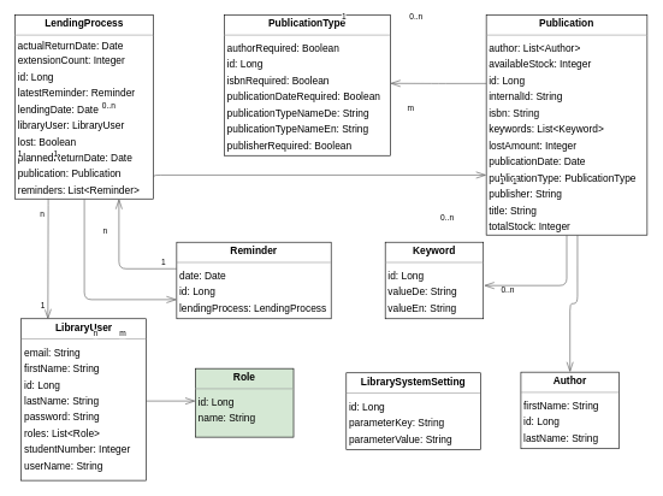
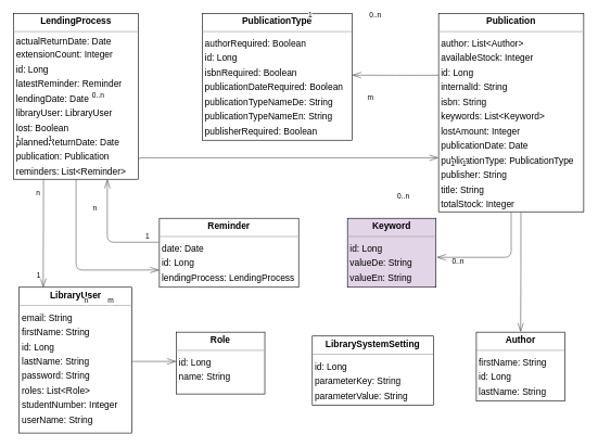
  <mxCell id="0" />
  <mxCell id="1" parent="0" />
- <mxCell id="2" value="&lt;p style=&quot;margin:0px;margin-top:4px;text-align:center;&quot;&gt;&lt;b&gt;Author&lt;/b&gt;&lt;/p&gt;&lt;hr size=&quot;1&quot;&gt;&lt;p style=&quot;margin:0 0 0 4px;line-height:1.6;&quot;&gt;firstName: String&lt;/p&gt;&lt;p style=&quot;margin:0 0 0 4px;line-height:1.6;&quot;&gt; id: Long&lt;br&gt; lastName: String&lt;/p&gt;" style="verticalAlign=top;align=left;overflow=fill;fontSize=14;fontFamily=Helvetica;html=1;rounded=0;shadow=0;comic=0;labelBackgroundColor=none;strokeWidth=1;" parent="1" vertex="1"><mxGeometry x="721" y="515" width="136" height="106" as="geometry" /></mxCell>
- <mxCell id="3" value="&lt;p style=&quot;margin:0px;margin-top:4px;text-align:center;&quot;&gt;&lt;b&gt;Keyword&lt;/b&gt;&lt;/p&gt;&lt;hr size=&quot;1&quot;&gt;&lt;p style=&quot;margin:0 0 0 4px;line-height:1.6;&quot;&gt; id: Long&lt;br&gt; valueDe: String&lt;br&gt; valueEn: String&lt;/p&gt;" style="verticalAlign=top;align=left;overflow=fill;fontSize=14;fontFamily=Helvetica;html=1;rounded=0;shadow=0;comic=0;labelBackgroundColor=none;strokeWidth=1;" parent="1" vertex="1"><mxGeometry x="533" y="335" width="136" height="106" as="geometry" /></mxCell>
+ <mxCell id="2" value="&lt;p style=&quot;margin:0px;margin-top:4px;text-align:center;&quot;&gt;&lt;b&gt;Author&lt;/b&gt;&lt;/p&gt;&lt;hr size=&quot;1&quot;&gt;&lt;p style=&quot;margin:0 0 0 4px;line-height:1.6;&quot;&gt;firstName: String&lt;/p&gt;&lt;p style=&quot;margin:0 0 0 4px;line-height:1.6;&quot;&gt; id: Long&lt;br&gt; lastName: String&lt;/p&gt;" style="verticalAlign=top;align=left;overflow=fill;fontSize=14;fontFamily=Helvetica;html=1;rounded=0;shadow=0;comic=0;labelBackgroundColor=none;strokeWidth=1;" parent="1" vertex="1"><mxGeometry x="731" y="510" width="136" height="106" as="geometry" /></mxCell>
+ <mxCell id="3" value="&lt;p style=&quot;margin:0px;margin-top:4px;text-align:center;&quot;&gt;&lt;b&gt;Keyword&lt;/b&gt;&lt;/p&gt;&lt;hr size=&quot;1&quot;&gt;&lt;p style=&quot;margin:0 0 0 4px;line-height:1.6;&quot;&gt; id: Long&lt;br&gt; valueDe: String&lt;br&gt; valueEn: String&lt;/p&gt;" style="verticalAlign=top;align=left;overflow=fill;fontSize=14;fontFamily=Helvetica;html=1;rounded=0;shadow=0;comic=0;labelBackgroundColor=none;strokeWidth=1;fillColor=#e1d5e7;" parent="1" vertex="1"><mxGeometry x="533" y="335" width="136" height="106" as="geometry" /></mxCell>
  <mxCell id="4" value="&lt;p style=&quot;margin:0px;margin-top:4px;text-align:center;&quot;&gt;&lt;b&gt;LibraryUser&lt;/b&gt;&lt;/p&gt;&lt;hr size=&quot;1&quot;&gt;&lt;p style=&quot;margin:0 0 0 4px;line-height:1.6;&quot;&gt;email: String &lt;/p&gt;&lt;p style=&quot;margin:0 0 0 4px;line-height:1.6;&quot;&gt;firstName: String&lt;/p&gt;&lt;p style=&quot;margin:0 0 0 4px;line-height:1.6;&quot;&gt;id: Long&lt;/p&gt;&lt;p style=&quot;margin:0 0 0 4px;line-height:1.6;&quot;&gt;lastName: String&lt;/p&gt;&lt;p style=&quot;margin:0 0 0 4px;line-height:1.6;&quot;&gt;password: String&lt;/p&gt;&lt;p style=&quot;margin:0 0 0 4px;line-height:1.6;&quot;&gt;roles: List&amp;lt;Role&amp;gt;&lt;/p&gt;&lt;p style=&quot;margin:0 0 0 4px;line-height:1.6;&quot;&gt; studentNumber: Integer&lt;br&gt; userName: String&lt;/p&gt;" style="verticalAlign=top;align=left;overflow=fill;fontSize=14;fontFamily=Helvetica;html=1;rounded=0;shadow=0;comic=0;labelBackgroundColor=none;strokeWidth=1;" parent="1" vertex="1"><mxGeometry x="28.5" y="441" width="173" height="224" as="geometry" /></mxCell>
  <mxCell id="5" value="&lt;p style=&quot;margin:0px;margin-top:4px;text-align:center;&quot;&gt;&lt;b&gt;LendingProcess&lt;/b&gt;&lt;/p&gt;&lt;hr size=&quot;1&quot;&gt;&lt;div&gt;&amp;nbsp;actualReturnDate: Date &lt;/div&gt;&lt;p style=&quot;margin:0 0 0 4px;line-height:1.6;&quot;&gt;extensionCount: Integer&lt;/p&gt;&lt;p style=&quot;margin:0 0 0 4px;line-height:1.6;&quot;&gt;id: Long&lt;/p&gt;&lt;p style=&quot;margin:0 0 0 4px;line-height:1.6;&quot;&gt;latestReminder: Reminder&lt;/p&gt;&lt;p style=&quot;margin:0 0 0 4px;line-height:1.6;&quot;&gt;lendingDate: Date&lt;/p&gt;&lt;p style=&quot;margin:0 0 0 4px;line-height:1.6;&quot;&gt;libraryUser: LibraryUser&lt;/p&gt;&lt;p style=&quot;margin:0 0 0 4px;line-height:1.6;&quot;&gt;lost: Boolean&lt;/p&gt;&lt;p style=&quot;margin:0 0 0 4px;line-height:1.6;&quot;&gt;plannedReturnDate: Date&lt;/p&gt;&lt;p style=&quot;margin:0 0 0 4px;line-height:1.6;&quot;&gt;publication: Publication&lt;/p&gt;&lt;p style=&quot;margin:0 0 0 4px;line-height:1.6;&quot;&gt;reminders: List&amp;lt;Reminder&amp;gt;&lt;/p&gt;&lt;p style=&quot;margin:0 0 0 4px;line-height:1.6;&quot;&gt;returned: Boolean&lt;/p&gt;" style="verticalAlign=top;align=left;overflow=fill;fontSize=14;fontFamily=Helvetica;html=1;rounded=0;shadow=0;comic=0;labelBackgroundColor=none;strokeWidth=1;" parent="1" vertex="1"><mxGeometry x="20" y="20" width="192" height="255" as="geometry" /></mxCell>
  <mxCell id="6" value="&lt;p style=&quot;margin:0px;margin-top:4px;text-align:center;&quot;&gt;&lt;b&gt;LibrarySystemSetting&lt;/b&gt;&lt;/p&gt;&lt;hr size=&quot;1&quot;/&gt;&lt;p style=&quot;margin:0 0 0 4px;line-height:1.6;&quot;&gt; id: Long&lt;br/&gt; parameterKey: String&lt;br/&gt; parameterValue: String&lt;/p&gt;" style="verticalAlign=top;align=left;overflow=fill;fontSize=14;fontFamily=Helvetica;html=1;rounded=0;shadow=0;comic=0;labelBackgroundColor=none;strokeWidth=1;" parent="1" vertex="1"><mxGeometry x="479" y="516" width="186" height="106" as="geometry" /></mxCell>
  <mxCell id="7" value="&lt;p style=&quot;margin:0px;margin-top:4px;text-align:center;&quot;&gt;&lt;b&gt;Publication&lt;/b&gt;&lt;/p&gt;&lt;hr size=&quot;1&quot;&gt;&lt;p style=&quot;margin:0 0 0 4px;line-height:1.6;&quot;&gt;author: List&amp;lt;Author&amp;gt;&lt;/p&gt;&lt;p style=&quot;margin:0 0 0 4px;line-height:1.6;&quot;&gt;availableStock: Integer&lt;/p&gt;&lt;p style=&quot;margin:0 0 0 4px;line-height:1.6;&quot;&gt;id: Long&lt;/p&gt;&lt;p style=&quot;margin:0 0 0 4px;line-height:1.6;&quot;&gt;internalId: String&lt;/p&gt;&lt;p style=&quot;margin:0 0 0 4px;line-height:1.6;&quot;&gt;isbn: String&lt;/p&gt;&lt;p style=&quot;margin:0 0 0 4px;line-height:1.6;&quot;&gt;keywords: List&amp;lt;Keyword&amp;gt;&lt;/p&gt;&lt;p style=&quot;margin:0 0 0 4px;line-height:1.6;&quot;&gt;lostAmount: Integer&lt;/p&gt;&lt;p style=&quot;margin:0 0 0 4px;line-height:1.6;&quot;&gt;publicationDate: Date&lt;/p&gt;&lt;p style=&quot;margin:0 0 0 4px;line-height:1.6;&quot;&gt; publicationType: PublicationType&lt;/p&gt;&lt;p style=&quot;margin:0 0 0 4px;line-height:1.6;&quot;&gt;publisher: String&lt;/p&gt;&lt;p style=&quot;margin:0 0 0 4px;line-height:1.6;&quot;&gt;title: String&lt;/p&gt;&lt;p style=&quot;margin:0 0 0 4px;line-height:1.6;&quot;&gt;totalStock: Integer&lt;br&gt;&lt;br&gt;&lt;/p&gt;" style="verticalAlign=top;align=left;overflow=fill;fontSize=14;fontFamily=Helvetica;html=1;rounded=0;shadow=0;comic=0;labelBackgroundColor=none;strokeWidth=1;" parent="1" vertex="1"><mxGeometry x="673" y="20" width="223" height="305" as="geometry" /></mxCell>
  <mxCell id="8" value="&lt;p style=&quot;margin:0px;margin-top:4px;text-align:center;&quot;&gt;&lt;b&gt;PublicationType&lt;/b&gt;&lt;/p&gt;&lt;hr size=&quot;1&quot;&gt;&lt;p style=&quot;margin:0 0 0 4px;line-height:1.6;&quot;&gt;authorRequired: Boolean&lt;/p&gt;&lt;p style=&quot;margin:0 0 0 4px;line-height:1.6;&quot;&gt;id: Long&lt;/p&gt;&lt;p style=&quot;margin:0 0 0 4px;line-height:1.6;&quot;&gt;isbnRequired: Boolean&lt;/p&gt;&lt;p style=&quot;margin:0 0 0 4px;line-height:1.6;&quot;&gt;publicationDateRequired: Boolean&lt;/p&gt;&lt;p style=&quot;margin:0 0 0 4px;line-height:1.6;&quot;&gt;publicationTypeNameDe: String&lt;/p&gt;&lt;p style=&quot;margin:0 0 0 4px;line-height:1.6;&quot;&gt;publicationTypeNameEn: String&lt;br&gt; publisherRequired: Boolean&lt;br&gt;&lt;br&gt;&lt;/p&gt;" style="verticalAlign=top;align=left;overflow=fill;fontSize=14;fontFamily=Helvetica;html=1;rounded=0;shadow=0;comic=0;labelBackgroundColor=none;strokeWidth=1;" parent="1" vertex="1"><mxGeometry x="310" y="20" width="230" height="195" as="geometry" /></mxCell>
  <mxCell id="9" value="&lt;p style=&quot;margin:0px;margin-top:4px;text-align:center;&quot;&gt;&lt;b&gt;Reminder&lt;/b&gt;&lt;/p&gt;&lt;hr size=&quot;1&quot;&gt;&lt;p style=&quot;margin:0 0 0 4px;line-height:1.6;&quot;&gt;date: Date &lt;/p&gt;&lt;p style=&quot;margin:0 0 0 4px;line-height:1.6;&quot;&gt;id: Long&lt;br&gt; lendingProcess: LendingProcess&lt;br&gt;&lt;br&gt;&lt;/p&gt;" style="verticalAlign=top;align=left;overflow=fill;fontSize=14;fontFamily=Helvetica;html=1;rounded=0;shadow=0;comic=0;labelBackgroundColor=none;strokeWidth=1;" parent="1" vertex="1"><mxGeometry x="244" y="335" width="214" height="106" as="geometry" /></mxCell>
- <mxCell id="10" value="&lt;p style=&quot;margin:0px;margin-top:4px;text-align:center;&quot;&gt;&lt;b&gt;Role&lt;/b&gt;&lt;/p&gt;&lt;hr size=&quot;1&quot;&gt;&lt;p style=&quot;margin:0 0 0 4px;line-height:1.6;&quot;&gt;id: Long&lt;/p&gt;&lt;p style=&quot;margin:0 0 0 4px;line-height:1.6;&quot;&gt; name: String&lt;br&gt;&lt;/p&gt;" style="verticalAlign=top;align=left;overflow=fill;fontSize=14;fontFamily=Helvetica;html=1;rounded=0;shadow=0;comic=0;labelBackgroundColor=none;strokeWidth=1;fillColor=#d5e8d4;" parent="1" vertex="1"><mxGeometry x="270" y="510" width="136" height="95" as="geometry" /></mxCell>
+ <mxCell id="10" value="&lt;p style=&quot;margin:0px;margin-top:4px;text-align:center;&quot;&gt;&lt;b&gt;Role&lt;/b&gt;&lt;/p&gt;&lt;hr size=&quot;1&quot;&gt;&lt;p style=&quot;margin:0 0 0 4px;line-height:1.6;&quot;&gt;id: Long&lt;/p&gt;&lt;p style=&quot;margin:0 0 0 4px;line-height:1.6;&quot;&gt; name: String&lt;br&gt;&lt;/p&gt;" style="verticalAlign=top;align=left;overflow=fill;fontSize=14;fontFamily=Helvetica;html=1;rounded=0;shadow=0;comic=0;labelBackgroundColor=none;strokeWidth=1;" parent="1" vertex="1"><mxGeometry x="270" y="510" width="136" height="95" as="geometry" /></mxCell>
  <mxCell id="11" value="" style="html=1;rounded=1;edgeStyle=orthogonalEdgeStyle;dashed=0;startArrow=diamondThinstartSize=12;endArrow=openThin;endSize=12;strokeColor=#595959;" parent="1" edge="1"><mxGeometry width="50" height="50" relative="1" as="geometry"><Array as="points"><mxPoint x="212" y="242" /></Array><mxPoint x="212" y="245" as="sourcePoint" /><mxPoint x="673" y="242" as="targetPoint" /></mxGeometry></mxCell>
  <mxCell id="12" value="m" style="edgeLabel;resizable=0;html=1;align=left;verticalAlign=top;strokeColor=default;" parent="11" connectable="0" vertex="1"><mxGeometry x="562" y="136" as="geometry" /></mxCell>
  <mxCell id="13" value="0..n" style="edgeLabel;resizable=0;html=1;align=left;verticalAlign=top;strokeColor=default;" parent="11" connectable="0" vertex="1"><mxGeometry x="139" y="133" as="geometry" /></mxCell>
  <mxCell id="14" value="" style="html=1;rounded=1;edgeStyle=orthogonalEdgeStyle;dashed=0;startArrow=diamondThinstartSize=12;endArrow=openThin;endSize=12;strokeColor=#595959;exitX=0.500;exitY=1.000;exitDx=0;exitDy=0;entryX=0;entryY=0.75;entryDx=0;entryDy=0;" parent="1" source="5" target="9" edge="1"><mxGeometry width="50" height="50" relative="1" as="geometry"><Array as="points"><mxPoint x="116" y="415" /><mxPoint x="244" y="415" /></Array><mxPoint x="362" y="453" as="targetPoint" /></mxGeometry></mxCell>
  <mxCell id="15" value="" style="edgeLabel;resizable=0;html=1;align=left;verticalAlign=top;strokeColor=default;" parent="14" connectable="0" vertex="1"><mxGeometry x="22" y="375" as="geometry" /></mxCell>
  <mxCell id="16" value="" style="html=1;rounded=1;edgeStyle=orthogonalEdgeStyle;dashed=0;startArrow=diamondThinstartSize=12;endArrow=openThin;endSize=12;strokeColor=#595959;" parent="1" edge="1"><mxGeometry width="50" height="50" relative="1" as="geometry"><Array as="points"><mxPoint x="270" y="555" /></Array><mxPoint x="201" y="555" as="sourcePoint" /><mxPoint x="270" y="555" as="targetPoint" /></mxGeometry></mxCell>
  <mxCell id="17" value="n" style="edgeLabel;resizable=0;html=1;align=left;verticalAlign=top;strokeColor=default;" parent="16" connectable="0" vertex="1"><mxGeometry x="127" y="449" as="geometry" /></mxCell>
  <mxCell id="18" value="m" style="edgeLabel;resizable=0;html=1;align=left;verticalAlign=top;strokeColor=default;" parent="16" connectable="0" vertex="1"><mxGeometry x="163" y="449" as="geometry" /></mxCell>
  <mxCell id="19" value="" style="html=1;rounded=1;edgeStyle=orthogonalEdgeStyle;dashed=0;startArrow=diamondThinstartSize=12;endArrow=openThin;endSize=12;strokeColor=#595959;exitX=0.567;exitY=1.000;exitDx=0;exitDy=0;entryX=0.5;entryY=0;entryDx=0;entryDy=0;" parent="1" source="7" target="2" edge="1"><mxGeometry width="50" height="50" relative="1" as="geometry"><Array as="points" /></mxGeometry></mxCell>
  <mxCell id="20" value="1" style="edgeLabel;resizable=0;html=1;align=left;verticalAlign=top;strokeColor=default;" parent="19" connectable="0" vertex="1"><mxGeometry x="708" y="238" as="geometry" /></mxCell>
  <mxCell id="21" value="0..n" style="edgeLabel;resizable=0;html=1;align=left;verticalAlign=top;strokeColor=default;" parent="19" connectable="0" vertex="1"><mxGeometry x="692" y="388" as="geometry" /></mxCell>
  <mxCell id="22" value="" style="html=1;rounded=1;edgeStyle=orthogonalEdgeStyle;dashed=0;startArrow=diamondThinstartSize=12;endArrow=openThin;endSize=12;strokeColor=#595959;exitX=0.500;exitY=1.000;exitDx=0;exitDy=0;" parent="1" source="7" edge="1"><mxGeometry width="50" height="50" relative="1" as="geometry"><Array as="points"><mxPoint x="785" y="395" /></Array><mxPoint x="670" y="395" as="targetPoint" /></mxGeometry></mxCell>
  <mxCell id="23" value="1" style="edgeLabel;resizable=0;html=1;align=left;verticalAlign=top;strokeColor=default;" parent="22" connectable="0" vertex="1"><mxGeometry x="690" y="238" as="geometry" /></mxCell>
  <mxCell id="24" value="0..n" style="edgeLabel;resizable=0;html=1;align=left;verticalAlign=top;strokeColor=default;" parent="22" connectable="0" vertex="1"><mxGeometry x="608" y="288" as="geometry" /></mxCell>
  <mxCell id="25" value="" style="edgeLabel;resizable=0;html=1;align=left;verticalAlign=top;strokeColor=default;" parent="22" connectable="0" vertex="1"><mxGeometry x="617" y="553" as="geometry" /></mxCell>
  <mxCell id="26" value="" style="html=1;rounded=1;edgeStyle=orthogonalEdgeStyle;dashed=0;startArrow=diamondThinstartSize=12;endArrow=openThin;endSize=12;strokeColor=#595959;exitX=0.000;exitY=0.312;exitDx=0;exitDy=0;" parent="1" source="7" edge="1"><mxGeometry width="50" height="50" relative="1" as="geometry"><Array as="points" /><mxPoint x="540" y="115" as="targetPoint" /></mxGeometry></mxCell>
  <mxCell id="27" value="0..n" style="edgeLabel;resizable=0;html=1;align=left;verticalAlign=top;strokeColor=default;" parent="26" connectable="0" vertex="1"><mxGeometry x="565" y="9" as="geometry" /></mxCell>
  <mxCell id="28" value="1" style="edgeLabel;resizable=0;html=1;align=left;verticalAlign=top;strokeColor=default;" parent="26" connectable="0" vertex="1"><mxGeometry x="471" y="9" as="geometry" /></mxCell>
  <mxCell id="29" value="" style="html=1;rounded=1;edgeStyle=orthogonalEdgeStyle;dashed=0;startArrow=diamondThinstartSize=12;endArrow=openThin;endSize=12;strokeColor=#595959;exitX=0.000;exitY=0.347;exitDx=0;exitDy=0;entryX=0.75;entryY=1;entryDx=0;entryDy=0;" parent="1" source="9" target="5" edge="1"><mxGeometry width="50" height="50" relative="1" as="geometry"><Array as="points"><mxPoint x="164" y="372" /></Array><mxPoint x="132" y="289" as="targetPoint" /></mxGeometry></mxCell>
  <mxCell id="30" value="1" style="edgeLabel;resizable=0;html=1;align=left;verticalAlign=top;strokeColor=default;" parent="29" connectable="0" vertex="1"><mxGeometry x="22" y="199" as="geometry" /></mxCell>
  <mxCell id="31" value="1" style="edgeLabel;resizable=0;html=1;align=left;verticalAlign=top;strokeColor=default;" parent="29" connectable="0" vertex="1"><mxGeometry x="13" y="205" as="geometry"><mxPoint x="59" y="-5" as="offset" /></mxGeometry></mxCell>
  <mxCell id="32" value="1" style="edgeLabel;resizable=0;html=1;align=left;verticalAlign=top;strokeColor=default;" parent="1" connectable="0" vertex="1"><mxGeometry x="162" y="355" as="geometry"><mxPoint x="59" y="-5" as="offset" /></mxGeometry></mxCell>
  <mxCell id="33" value="" style="html=1;rounded=1;edgeStyle=orthogonalEdgeStyle;dashed=0;startArrow=diamondThinstartSize=12;endArrow=openThin;endSize=12;strokeColor=#595959;entryX=0.214;entryY=0.003;entryDx=0;entryDy=0;entryPerimeter=0;" parent="1" target="4" edge="1"><mxGeometry width="50" height="50" relative="1" as="geometry"><Array as="points"><mxPoint x="66" y="274" /></Array><mxPoint x="66" y="275" as="sourcePoint" /><mxPoint x="67" y="450" as="targetPoint" /></mxGeometry></mxCell>
  <mxCell id="34" value="" style="edgeLabel;resizable=0;html=1;align=left;verticalAlign=top;strokeColor=default;" parent="33" connectable="0" vertex="1"><mxGeometry x="22" y="375" as="geometry" /></mxCell>
  <mxCell id="35" value="n" style="edgeLabel;resizable=0;html=1;align=left;verticalAlign=top;strokeColor=default;" parent="33" connectable="0" vertex="1"><mxGeometry x="140" y="307" as="geometry" /></mxCell>
  <mxCell id="36" value="1" style="edgeLabel;resizable=0;html=1;align=left;verticalAlign=top;strokeColor=default;" parent="1" connectable="0" vertex="1"><mxGeometry x="54" y="410" as="geometry" /></mxCell>
  <mxCell id="37" value="n" style="edgeLabel;resizable=0;html=1;align=left;verticalAlign=top;strokeColor=default;" parent="1" connectable="0" vertex="1"><mxGeometry x="53" y="283" as="geometry" /></mxCell>
